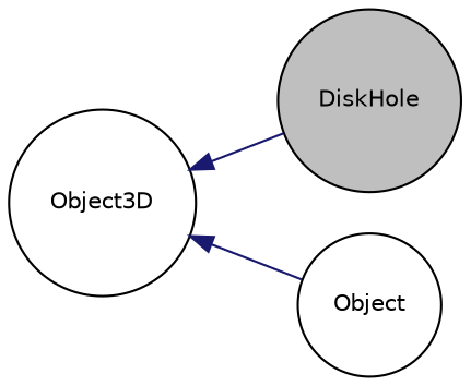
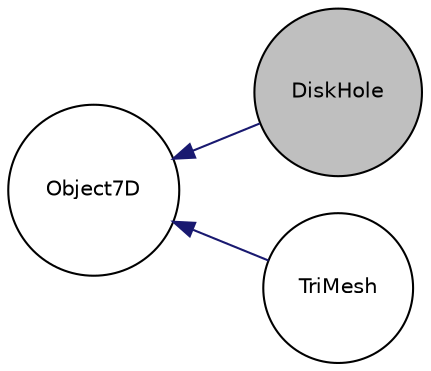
  digraph {
    rankdir=LR
    node [color=black fillcolor=white fontname=Helvetica fontsize=10 shape=circle style=filled]
    edge [color=midnightblue dir=back fontname=Helvetica fontsize=10 labelfontname=Helvetica labelfontsize=10 style=solid]
    n1 [fillcolor=grey75 fontcolor=black height=0.2 label=DiskHole width=0.4]
-   n2 [height=0.2 label=Object width=0.4]
-   n3 [height=0.2 label=Object3D width=0.4]
+   n2 [height=0.2 label=TriMesh width=0.4]
+   n3 [height=0.2 label=Object7D width=0.4]
    n3 -> n1
    n3 -> n2
  }
